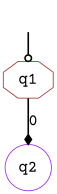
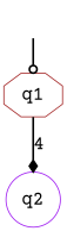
  digraph {
    rankdir=TB
    fontname="Courier Prime"
    node [fontsize=20 fontname="Courier Prime"]
    edge [fontsize="20pt" style=bold fontname="Courier Prime"]
    "" [shape=plaintext color=darkgreen]
    n2 [label=q1 shape=octagon color=brown]
    n3 [label=q2 shape=circle color=purple]
    "" -> n2 [arrowhead=odot]
-   n2 -> n3 [label=0 arrowhead=diamond]
+   n2 -> n3 [label=4 arrowhead=diamond]
  }
